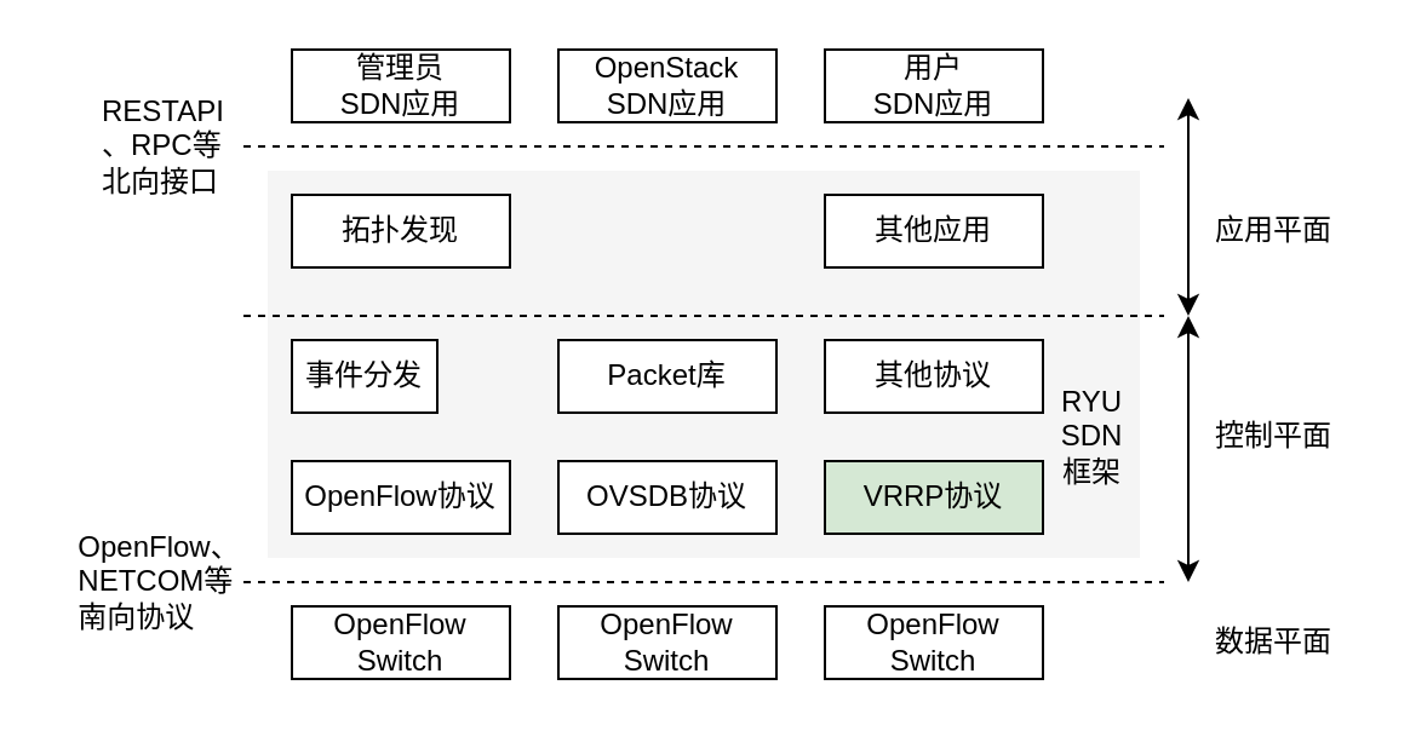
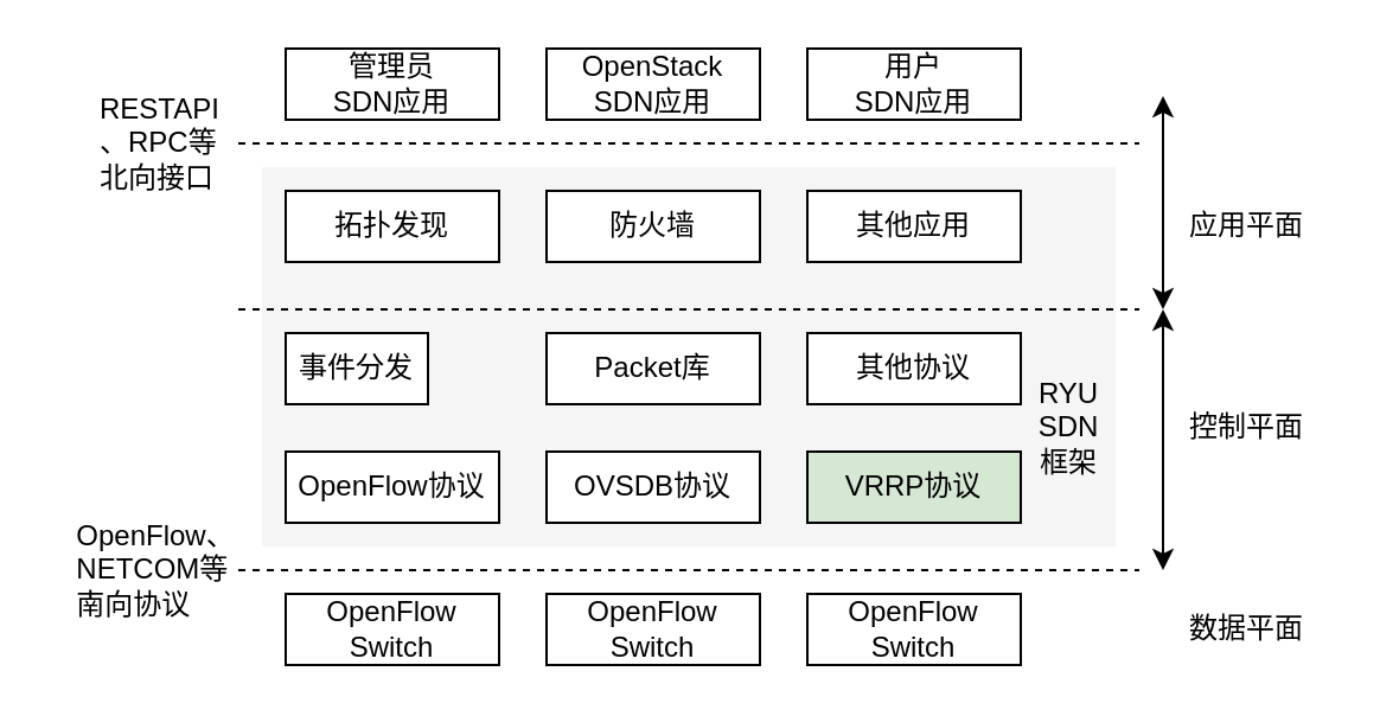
  <mxCell id="0" />
  <mxCell id="1" parent="0" />
  <mxCell id="2" value="" style="rounded=0;whiteSpace=wrap;html=1;fillColor=#f5f5f5;fontColor=#333333;strokeColor=none;" vertex="1" parent="1"><mxGeometry x="110" y="70" width="360" height="160" as="geometry" /></mxCell>
  <mxCell id="3" value="事件分发" style="rounded=0;whiteSpace=wrap;html=1;" vertex="1" parent="1"><mxGeometry x="120" y="140" width="60" height="30" as="geometry" /></mxCell>
  <mxCell id="4" value="Packet库" style="rounded=0;whiteSpace=wrap;html=1;" vertex="1" parent="1"><mxGeometry x="230" y="140" width="90" height="30" as="geometry" /></mxCell>
  <mxCell id="5" value="其他协议" style="rounded=0;whiteSpace=wrap;html=1;" vertex="1" parent="1"><mxGeometry x="340" y="140" width="90" height="30" as="geometry" /></mxCell>
  <mxCell id="6" value="其他应用" style="rounded=0;whiteSpace=wrap;html=1;" vertex="1" parent="1"><mxGeometry x="340" y="80" width="90" height="30" as="geometry" /></mxCell>
  <mxCell id="7" value="OpenFlow协议" style="rounded=0;whiteSpace=wrap;html=1;" vertex="1" parent="1"><mxGeometry x="120" y="190" width="90" height="30" as="geometry" /></mxCell>
  <mxCell id="8" value="OVSDB协议" style="rounded=0;whiteSpace=wrap;html=1;" vertex="1" parent="1"><mxGeometry x="230" y="190" width="90" height="30" as="geometry" /></mxCell>
  <mxCell id="9" value="VRRP协议" style="rounded=0;whiteSpace=wrap;html=1;fillColor=#d5e8d4;" vertex="1" parent="1"><mxGeometry x="340" y="190" width="90" height="30" as="geometry" /></mxCell>
+ <mxCell id="10" value="防火墙" style="rounded=0;whiteSpace=wrap;html=1;" vertex="1" parent="1"><mxGeometry x="230" y="80" width="90" height="30" as="geometry" /></mxCell>
  <mxCell id="11" value="拓扑发现" style="rounded=0;whiteSpace=wrap;html=1;" vertex="1" parent="1"><mxGeometry x="120" y="80" width="90" height="30" as="geometry" /></mxCell>
  <mxCell id="12" value="管理员&lt;br&gt;SDN应用" style="rounded=0;whiteSpace=wrap;html=1;" vertex="1" parent="1"><mxGeometry x="120" y="20" width="90" height="30" as="geometry" /></mxCell>
  <mxCell id="13" value="OpenStack&lt;br&gt;SDN应用" style="rounded=0;whiteSpace=wrap;html=1;" vertex="1" parent="1"><mxGeometry x="230" y="20" width="90" height="30" as="geometry" /></mxCell>
  <mxCell id="14" value="用户&lt;br&gt;SDN应用" style="rounded=0;whiteSpace=wrap;html=1;" vertex="1" parent="1"><mxGeometry x="340" y="20" width="90" height="30" as="geometry" /></mxCell>
  <mxCell id="15" value="OpenFlow&lt;br&gt;Switch" style="rounded=0;whiteSpace=wrap;html=1;" vertex="1" parent="1"><mxGeometry x="120" y="250" width="90" height="30" as="geometry" /></mxCell>
  <mxCell id="16" value="OpenFlow&lt;br&gt;Switch" style="rounded=0;whiteSpace=wrap;html=1;" vertex="1" parent="1"><mxGeometry x="230" y="250" width="90" height="30" as="geometry" /></mxCell>
  <mxCell id="17" value="OpenFlow&lt;br&gt;Switch" style="rounded=0;whiteSpace=wrap;html=1;" vertex="1" parent="1"><mxGeometry x="340" y="250" width="90" height="30" as="geometry" /></mxCell>
  <mxCell id="18" value="" style="endArrow=none;dashed=1;html=1;rounded=0;" edge="1" parent="1"><mxGeometry width="50" height="50" relative="1" as="geometry"><mxPoint x="100" y="60" as="sourcePoint" /><mxPoint x="480" y="60" as="targetPoint" /></mxGeometry></mxCell>
  <mxCell id="19" value="" style="endArrow=none;dashed=1;html=1;rounded=0;" edge="1" parent="1"><mxGeometry width="50" height="50" relative="1" as="geometry"><mxPoint x="100" y="240" as="sourcePoint" /><mxPoint x="480" y="240" as="targetPoint" /></mxGeometry></mxCell>
  <mxCell id="20" value="RYU&lt;br&gt;SDN&lt;br&gt;框架" style="text;html=1;align=center;verticalAlign=middle;resizable=0;points=[];autosize=1;strokeColor=none;fillColor=none;" vertex="1" parent="1"><mxGeometry x="425" y="150" width="50" height="60" as="geometry" /></mxCell>
  <mxCell id="21" value="" style="endArrow=none;dashed=1;html=1;rounded=0;" edge="1" parent="1"><mxGeometry width="50" height="50" relative="1" as="geometry"><mxPoint x="100" y="130" as="sourcePoint" /><mxPoint x="480" y="130" as="targetPoint" /></mxGeometry></mxCell>
  <mxCell id="22" value="应用平面" style="text;html=1;align=center;verticalAlign=middle;resizable=0;points=[];autosize=1;strokeColor=none;fillColor=none;" vertex="1" parent="1"><mxGeometry x="490" y="80" width="70" height="30" as="geometry" /></mxCell>
  <mxCell id="23" value="控制平面" style="text;html=1;align=center;verticalAlign=middle;resizable=0;points=[];autosize=1;strokeColor=none;fillColor=none;" vertex="1" parent="1"><mxGeometry x="490" y="165" width="70" height="30" as="geometry" /></mxCell>
  <mxCell id="24" value="数据平面" style="text;html=1;align=center;verticalAlign=middle;resizable=0;points=[];autosize=1;strokeColor=none;fillColor=none;" vertex="1" parent="1"><mxGeometry x="490" y="250" width="70" height="30" as="geometry" /></mxCell>
  <mxCell id="25" value="" style="endArrow=classic;startArrow=classic;html=1;rounded=0;" edge="1" parent="1"><mxGeometry width="50" height="50" relative="1" as="geometry"><mxPoint x="490" y="130" as="sourcePoint" /><mxPoint x="490" y="40" as="targetPoint" /></mxGeometry></mxCell>
  <mxCell id="26" value="" style="endArrow=classic;startArrow=classic;html=1;rounded=0;" edge="1" parent="1"><mxGeometry width="50" height="50" relative="1" as="geometry"><mxPoint x="490" y="240" as="sourcePoint" /><mxPoint x="490" y="130" as="targetPoint" /></mxGeometry></mxCell>
  <mxCell id="27" value="RESTAPI&lt;br&gt;、RPC等&lt;br&gt;北向接口" style="text;html=1;align=left;verticalAlign=middle;resizable=0;points=[];autosize=1;strokeColor=none;fillColor=none;" vertex="1" parent="1"><mxGeometry x="40" y="30" width="70" height="60" as="geometry" /></mxCell>
  <mxCell id="28" value="&lt;div style=&quot;text-align: left;&quot;&gt;&lt;span style=&quot;background-color: initial;&quot;&gt;OpenFlow、&lt;/span&gt;&lt;/div&gt;&lt;div style=&quot;text-align: left;&quot;&gt;&lt;span style=&quot;background-color: initial;&quot;&gt;NETCOM等&lt;/span&gt;&lt;/div&gt;&lt;div style=&quot;text-align: left;&quot;&gt;&lt;span style=&quot;background-color: initial;&quot;&gt;南向协议&lt;/span&gt;&lt;/div&gt;" style="text;html=1;align=center;verticalAlign=middle;resizable=0;points=[];autosize=1;strokeColor=none;fillColor=none;" vertex="1" parent="1"><mxGeometry x="20" y="210" width="90" height="60" as="geometry" /></mxCell>
